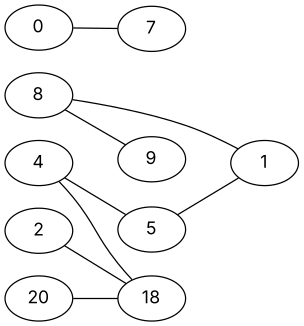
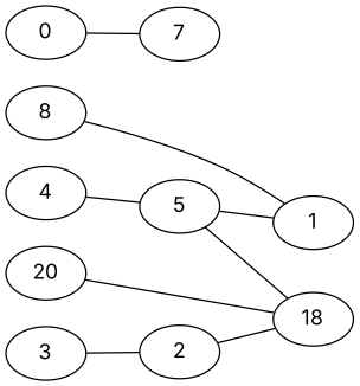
  strict graph {
    fontname=Inter
    rankdir=LR
    node [fontname=Inter weight=0]
    edge [fontname=Inter weight=0]
    8
    1
-   9
    4
    5
    n6 [label=18]
    2
+   3
    n9 [label=20]
    0
    7
    8 -- 1
-   8 -- 9
    4 -- 5
    5 -- 1
-   4 -- n6
+   5 -- n6
    2 -- n6
+   3 -- 2
    n9 -- n6
    0 -- 7
  }
